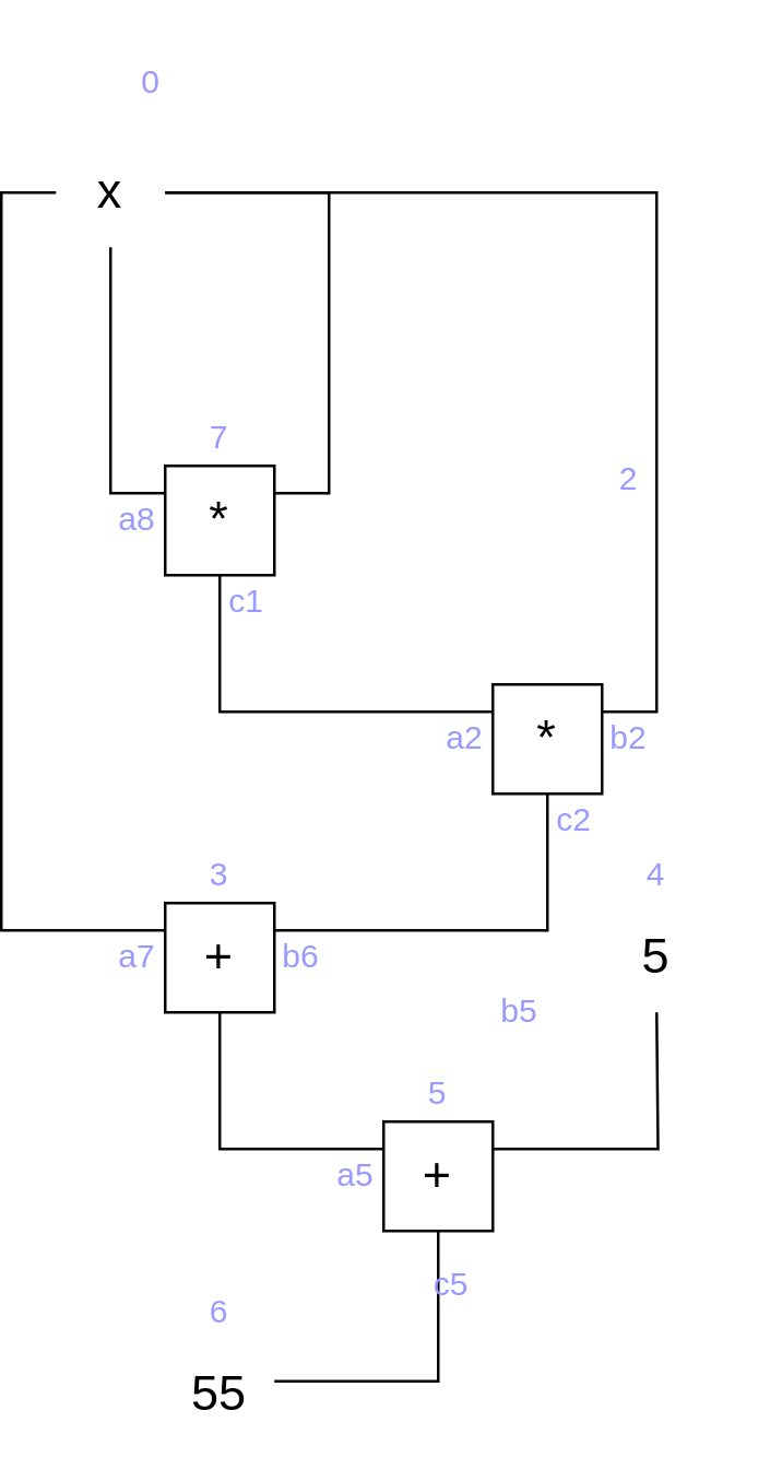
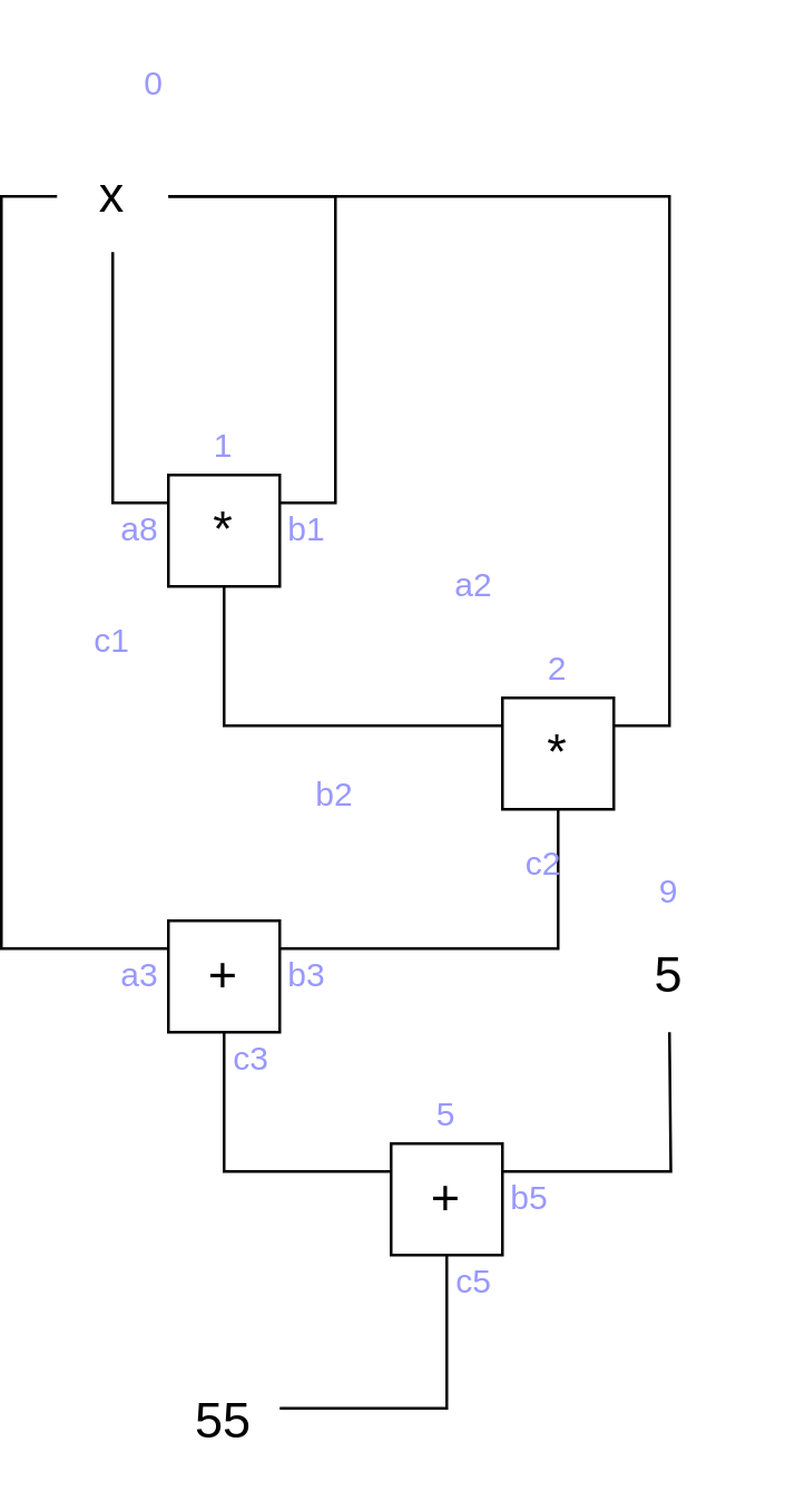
  <mxCell id="0" />
  <mxCell id="1" parent="0" />
  <mxCell id="2" style="edgeStyle=orthogonalEdgeStyle;rounded=0;orthogonalLoop=1;jettySize=auto;html=1;exitX=0;exitY=0.25;exitDx=0;exitDy=0;endArrow=none;endFill=0;" parent="1" source="5" edge="1"><mxGeometry relative="1" as="geometry"><mxPoint x="40" y="90" as="targetPoint" /></mxGeometry></mxCell>
  <mxCell id="3" style="edgeStyle=orthogonalEdgeStyle;rounded=0;orthogonalLoop=1;jettySize=auto;html=1;exitX=1;exitY=0.25;exitDx=0;exitDy=0;entryX=1;entryY=0.5;entryDx=0;entryDy=0;endArrow=none;endFill=0;" parent="1" source="5" target="7" edge="1"><mxGeometry relative="1" as="geometry" /></mxCell>
  <mxCell id="4" style="edgeStyle=orthogonalEdgeStyle;rounded=0;orthogonalLoop=1;jettySize=auto;html=1;exitX=0.5;exitY=1;exitDx=0;exitDy=0;entryX=0;entryY=0.25;entryDx=0;entryDy=0;endArrow=none;endFill=0;" parent="1" source="5" target="10" edge="1"><mxGeometry relative="1" as="geometry" /></mxCell>
  <mxCell id="5" value="&lt;font style=&quot;font-size: 18px&quot;&gt;*&lt;/font&gt;" style="rounded=0;whiteSpace=wrap;html=1;" parent="1" vertex="1"><mxGeometry x="60" y="170" width="40" height="40" as="geometry" /></mxCell>
  <mxCell id="6" style="edgeStyle=orthogonalEdgeStyle;rounded=0;orthogonalLoop=1;jettySize=auto;html=1;exitX=0;exitY=0.5;exitDx=0;exitDy=0;entryX=0;entryY=0.25;entryDx=0;entryDy=0;endArrow=none;endFill=0;" parent="1" source="7" target="12" edge="1"><mxGeometry relative="1" as="geometry" /></mxCell>
  <mxCell id="7" value="&lt;font style=&quot;font-size: 18px&quot;&gt;x&lt;/font&gt;" style="text;html=1;strokeColor=none;fillColor=none;align=center;verticalAlign=middle;whiteSpace=wrap;rounded=0;" parent="1" vertex="1"><mxGeometry x="20" y="60" width="40" height="20" as="geometry" /></mxCell>
  <mxCell id="8" style="edgeStyle=orthogonalEdgeStyle;rounded=0;orthogonalLoop=1;jettySize=auto;html=1;exitX=1;exitY=0.25;exitDx=0;exitDy=0;endArrow=none;endFill=0;" parent="1" source="10" edge="1"><mxGeometry relative="1" as="geometry"><mxPoint x="60" y="70" as="targetPoint" /><Array as="points"><mxPoint x="240" y="260" /><mxPoint x="240" y="70" /></Array></mxGeometry></mxCell>
  <mxCell id="9" style="edgeStyle=orthogonalEdgeStyle;rounded=0;orthogonalLoop=1;jettySize=auto;html=1;exitX=0.5;exitY=1;exitDx=0;exitDy=0;entryX=1;entryY=0.25;entryDx=0;entryDy=0;endArrow=none;endFill=0;" parent="1" source="10" target="12" edge="1"><mxGeometry relative="1" as="geometry" /></mxCell>
  <mxCell id="10" value="&lt;font style=&quot;font-size: 18px&quot;&gt;*&lt;/font&gt;" style="rounded=0;whiteSpace=wrap;html=1;" parent="1" vertex="1"><mxGeometry x="180" y="250" width="40" height="40" as="geometry" /></mxCell>
  <mxCell id="11" style="edgeStyle=orthogonalEdgeStyle;rounded=0;orthogonalLoop=1;jettySize=auto;html=1;exitX=0.5;exitY=1;exitDx=0;exitDy=0;entryX=0;entryY=0.25;entryDx=0;entryDy=0;endArrow=none;endFill=0;" parent="1" source="12" target="16" edge="1"><mxGeometry relative="1" as="geometry" /></mxCell>
  <mxCell id="12" value="&lt;font style=&quot;font-size: 18px&quot;&gt;+&lt;/font&gt;" style="rounded=0;whiteSpace=wrap;html=1;" parent="1" vertex="1"><mxGeometry x="60" y="330" width="40" height="40" as="geometry" /></mxCell>
  <mxCell id="13" value="&lt;font style=&quot;font-size: 18px&quot;&gt;5&lt;/font&gt;" style="text;html=1;strokeColor=none;fillColor=none;align=center;verticalAlign=middle;whiteSpace=wrap;rounded=0;" parent="1" vertex="1"><mxGeometry x="220" y="340" width="40" height="20" as="geometry" /></mxCell>
  <mxCell id="14" style="edgeStyle=orthogonalEdgeStyle;rounded=0;orthogonalLoop=1;jettySize=auto;html=1;exitX=1;exitY=0.25;exitDx=0;exitDy=0;endArrow=none;endFill=0;" parent="1" source="16" edge="1"><mxGeometry relative="1" as="geometry"><mxPoint x="240" y="370" as="targetPoint" /></mxGeometry></mxCell>
  <mxCell id="15" style="edgeStyle=orthogonalEdgeStyle;rounded=0;orthogonalLoop=1;jettySize=auto;html=1;exitX=0.5;exitY=1;exitDx=0;exitDy=0;entryX=1;entryY=0.25;entryDx=0;entryDy=0;endArrow=none;endFill=0;" parent="1" source="16" target="17" edge="1"><mxGeometry relative="1" as="geometry" /></mxCell>
  <mxCell id="16" value="&lt;font style=&quot;font-size: 18px&quot;&gt;+&lt;/font&gt;" style="rounded=0;whiteSpace=wrap;html=1;" parent="1" vertex="1"><mxGeometry x="140" y="410" width="40" height="40" as="geometry" /></mxCell>
  <mxCell id="17" value="&lt;font style=&quot;font-size: 18px&quot;&gt;55&lt;/font&gt;" style="text;html=1;strokeColor=none;fillColor=none;align=center;verticalAlign=middle;whiteSpace=wrap;rounded=0;" parent="1" vertex="1"><mxGeometry x="60" y="500" width="40" height="20" as="geometry" /></mxCell>
- <mxCell id="18" value="&lt;font color=&quot;#9999FF&quot;&gt;7&lt;/font&gt;" style="text;html=1;strokeColor=none;fillColor=none;align=center;verticalAlign=middle;whiteSpace=wrap;rounded=0;" parent="1" vertex="1"><mxGeometry x="60" y="150" width="40" height="20" as="geometry" /></mxCell>
+ <mxCell id="18" value="&lt;font color=&quot;#9999FF&quot;&gt;1&lt;/font&gt;" style="text;html=1;strokeColor=none;fillColor=none;align=center;verticalAlign=middle;whiteSpace=wrap;rounded=0;" parent="1" vertex="1"><mxGeometry x="60" y="150" width="40" height="20" as="geometry" /></mxCell>
  <mxCell id="19" value="&lt;font color=&quot;#9999FF&quot;&gt;a8&lt;/font&gt;" style="text;html=1;strokeColor=none;fillColor=none;align=center;verticalAlign=middle;whiteSpace=wrap;rounded=0;" parent="1" vertex="1"><mxGeometry x="40" y="180" width="20" height="20" as="geometry" /></mxCell>
- <mxCell id="21" value="&lt;font color=&quot;#9999FF&quot;&gt;c1&lt;/font&gt;" style="text;html=1;strokeColor=none;fillColor=none;align=center;verticalAlign=middle;whiteSpace=wrap;rounded=0;" parent="1" vertex="1"><mxGeometry x="80" y="210" width="20" height="20" as="geometry" /></mxCell>
- <mxCell id="22" value="&lt;font color=&quot;#9999FF&quot;&gt;2&lt;/font&gt;" style="text;html=1;strokeColor=none;fillColor=none;align=center;verticalAlign=middle;whiteSpace=wrap;rounded=0;" parent="1" vertex="1"><mxGeometry x="210" y="165" width="40" height="20" as="geometry" /></mxCell>
- <mxCell id="23" value="&lt;font color=&quot;#9999FF&quot;&gt;3&lt;/font&gt;" style="text;html=1;strokeColor=none;fillColor=none;align=center;verticalAlign=middle;whiteSpace=wrap;rounded=0;" parent="1" vertex="1"><mxGeometry x="60" y="310" width="40" height="20" as="geometry" /></mxCell>
- <mxCell id="24" value="&lt;font color=&quot;#9999FF&quot;&gt;a2&lt;/font&gt;" style="text;html=1;strokeColor=none;fillColor=none;align=center;verticalAlign=middle;whiteSpace=wrap;rounded=0;" parent="1" vertex="1"><mxGeometry x="160" y="260" width="20" height="20" as="geometry" /></mxCell>
- <mxCell id="25" value="&lt;font color=&quot;#9999FF&quot;&gt;b2&lt;/font&gt;" style="text;html=1;strokeColor=none;fillColor=none;align=center;verticalAlign=middle;whiteSpace=wrap;rounded=0;" parent="1" vertex="1"><mxGeometry x="220" y="260" width="20" height="20" as="geometry" /></mxCell>
- <mxCell id="26" value="&lt;font color=&quot;#9999FF&quot;&gt;c2&lt;/font&gt;" style="text;html=1;strokeColor=none;fillColor=none;align=center;verticalAlign=middle;whiteSpace=wrap;rounded=0;" parent="1" vertex="1"><mxGeometry x="200" y="290" width="20" height="20" as="geometry" /></mxCell>
- <mxCell id="27" value="&lt;font color=&quot;#9999FF&quot;&gt;b5&lt;/font&gt;" style="text;html=1;strokeColor=none;fillColor=none;align=center;verticalAlign=middle;whiteSpace=wrap;rounded=0;" parent="1" vertex="1"><mxGeometry x="180" y="360" width="20" height="20" as="geometry" /></mxCell>
- <mxCell id="28" value="&lt;font color=&quot;#9999FF&quot;&gt;c5&lt;/font&gt;" style="text;html=1;strokeColor=none;fillColor=none;align=center;verticalAlign=middle;whiteSpace=wrap;rounded=0;" parent="1" vertex="1"><mxGeometry x="155" y="460" width="20" height="20" as="geometry" /></mxCell>
- <mxCell id="29" value="&lt;font color=&quot;#9999FF&quot;&gt;a5&lt;/font&gt;" style="text;html=1;strokeColor=none;fillColor=none;align=center;verticalAlign=middle;whiteSpace=wrap;rounded=0;" parent="1" vertex="1"><mxGeometry x="120" y="420" width="20" height="20" as="geometry" /></mxCell>
- <mxCell id="30" value="&lt;font color=&quot;#9999FF&quot;&gt;b6&lt;/font&gt;" style="text;html=1;strokeColor=none;fillColor=none;align=center;verticalAlign=middle;whiteSpace=wrap;rounded=0;" parent="1" vertex="1"><mxGeometry x="100" y="340" width="20" height="20" as="geometry" /></mxCell>
- <mxCell id="32" value="&lt;font color=&quot;#9999FF&quot;&gt;a7&lt;/font&gt;" style="text;html=1;strokeColor=none;fillColor=none;align=center;verticalAlign=middle;whiteSpace=wrap;rounded=0;" parent="1" vertex="1"><mxGeometry x="40" y="340" width="20" height="20" as="geometry" /></mxCell>
+ <mxCell id="20" value="&lt;font color=&quot;#9999FF&quot;&gt;b1&lt;/font&gt;" style="text;html=1;strokeColor=none;fillColor=none;align=center;verticalAlign=middle;whiteSpace=wrap;rounded=0;" parent="1" vertex="1"><mxGeometry x="100" y="180" width="20" height="20" as="geometry" /></mxCell>
+ <mxCell id="21" value="&lt;font color=&quot;#9999FF&quot;&gt;c1&lt;/font&gt;" style="text;html=1;strokeColor=none;fillColor=none;align=center;verticalAlign=middle;whiteSpace=wrap;rounded=0;" parent="1" vertex="1"><mxGeometry x="30" y="220" width="20" height="20" as="geometry" /></mxCell>
+ <mxCell id="22" value="&lt;font color=&quot;#9999FF&quot;&gt;2&lt;/font&gt;" style="text;html=1;strokeColor=none;fillColor=none;align=center;verticalAlign=middle;whiteSpace=wrap;rounded=0;" parent="1" vertex="1"><mxGeometry x="180" y="230" width="40" height="20" as="geometry" /></mxCell>
+ <mxCell id="24" value="&lt;font color=&quot;#9999FF&quot;&gt;a2&lt;/font&gt;" style="text;html=1;strokeColor=none;fillColor=none;align=center;verticalAlign=middle;whiteSpace=wrap;rounded=0;" parent="1" vertex="1"><mxGeometry x="160" y="200" width="20" height="20" as="geometry" /></mxCell>
+ <mxCell id="25" value="&lt;font color=&quot;#9999FF&quot;&gt;b2&lt;/font&gt;" style="text;html=1;strokeColor=none;fillColor=none;align=center;verticalAlign=middle;whiteSpace=wrap;rounded=0;" parent="1" vertex="1"><mxGeometry x="110" y="275" width="20" height="20" as="geometry" /></mxCell>
+ <mxCell id="26" value="&lt;font color=&quot;#9999FF&quot;&gt;c2&lt;/font&gt;" style="text;html=1;strokeColor=none;fillColor=none;align=center;verticalAlign=middle;whiteSpace=wrap;rounded=0;" parent="1" vertex="1"><mxGeometry x="185" y="300" width="20" height="20" as="geometry" /></mxCell>
+ <mxCell id="27" value="&lt;font color=&quot;#9999FF&quot;&gt;b5&lt;/font&gt;" style="text;html=1;strokeColor=none;fillColor=none;align=center;verticalAlign=middle;whiteSpace=wrap;rounded=0;" parent="1" vertex="1"><mxGeometry x="180" y="420" width="20" height="20" as="geometry" /></mxCell>
+ <mxCell id="28" value="&lt;font color=&quot;#9999FF&quot;&gt;c5&lt;/font&gt;" style="text;html=1;strokeColor=none;fillColor=none;align=center;verticalAlign=middle;whiteSpace=wrap;rounded=0;" parent="1" vertex="1"><mxGeometry x="160" y="450" width="20" height="20" as="geometry" /></mxCell>
+ <mxCell id="30" value="&lt;font color=&quot;#9999FF&quot;&gt;b3&lt;/font&gt;" style="text;html=1;strokeColor=none;fillColor=none;align=center;verticalAlign=middle;whiteSpace=wrap;rounded=0;" parent="1" vertex="1"><mxGeometry x="100" y="340" width="20" height="20" as="geometry" /></mxCell>
+ <mxCell id="31" value="&lt;font color=&quot;#9999FF&quot;&gt;c3&lt;/font&gt;" style="text;html=1;strokeColor=none;fillColor=none;align=center;verticalAlign=middle;whiteSpace=wrap;rounded=0;" parent="1" vertex="1"><mxGeometry x="80" y="370" width="20" height="20" as="geometry" /></mxCell>
+ <mxCell id="32" value="&lt;font color=&quot;#9999FF&quot;&gt;a3&lt;/font&gt;" style="text;html=1;strokeColor=none;fillColor=none;align=center;verticalAlign=middle;whiteSpace=wrap;rounded=0;" parent="1" vertex="1"><mxGeometry x="40" y="340" width="20" height="20" as="geometry" /></mxCell>
  <mxCell id="33" value="&lt;font color=&quot;#9999FF&quot;&gt;0&lt;/font&gt;" style="text;html=1;strokeColor=none;fillColor=none;align=center;verticalAlign=middle;whiteSpace=wrap;rounded=0;" parent="1" vertex="1"><mxGeometry x="35" y="20" width="40" height="20" as="geometry" /></mxCell>
- <mxCell id="34" value="&lt;font color=&quot;#9999FF&quot;&gt;4&lt;/font&gt;" style="text;html=1;strokeColor=none;fillColor=none;align=center;verticalAlign=middle;whiteSpace=wrap;rounded=0;" parent="1" vertex="1"><mxGeometry x="220" y="310" width="40" height="20" as="geometry" /></mxCell>
+ <mxCell id="34" value="&lt;font color=&quot;#9999FF&quot;&gt;9&lt;/font&gt;" style="text;html=1;strokeColor=none;fillColor=none;align=center;verticalAlign=middle;whiteSpace=wrap;rounded=0;" parent="1" vertex="1"><mxGeometry x="220" y="310" width="40" height="20" as="geometry" /></mxCell>
  <mxCell id="35" value="&lt;font color=&quot;#9999FF&quot;&gt;5&lt;/font&gt;" style="text;html=1;strokeColor=none;fillColor=none;align=center;verticalAlign=middle;whiteSpace=wrap;rounded=0;" parent="1" vertex="1"><mxGeometry x="140" y="390" width="40" height="20" as="geometry" /></mxCell>
- <mxCell id="36" value="&lt;font color=&quot;#9999FF&quot;&gt;6&lt;/font&gt;" style="text;html=1;strokeColor=none;fillColor=none;align=center;verticalAlign=middle;whiteSpace=wrap;rounded=0;" parent="1" vertex="1"><mxGeometry x="60" y="470" width="40" height="20" as="geometry" /></mxCell>
